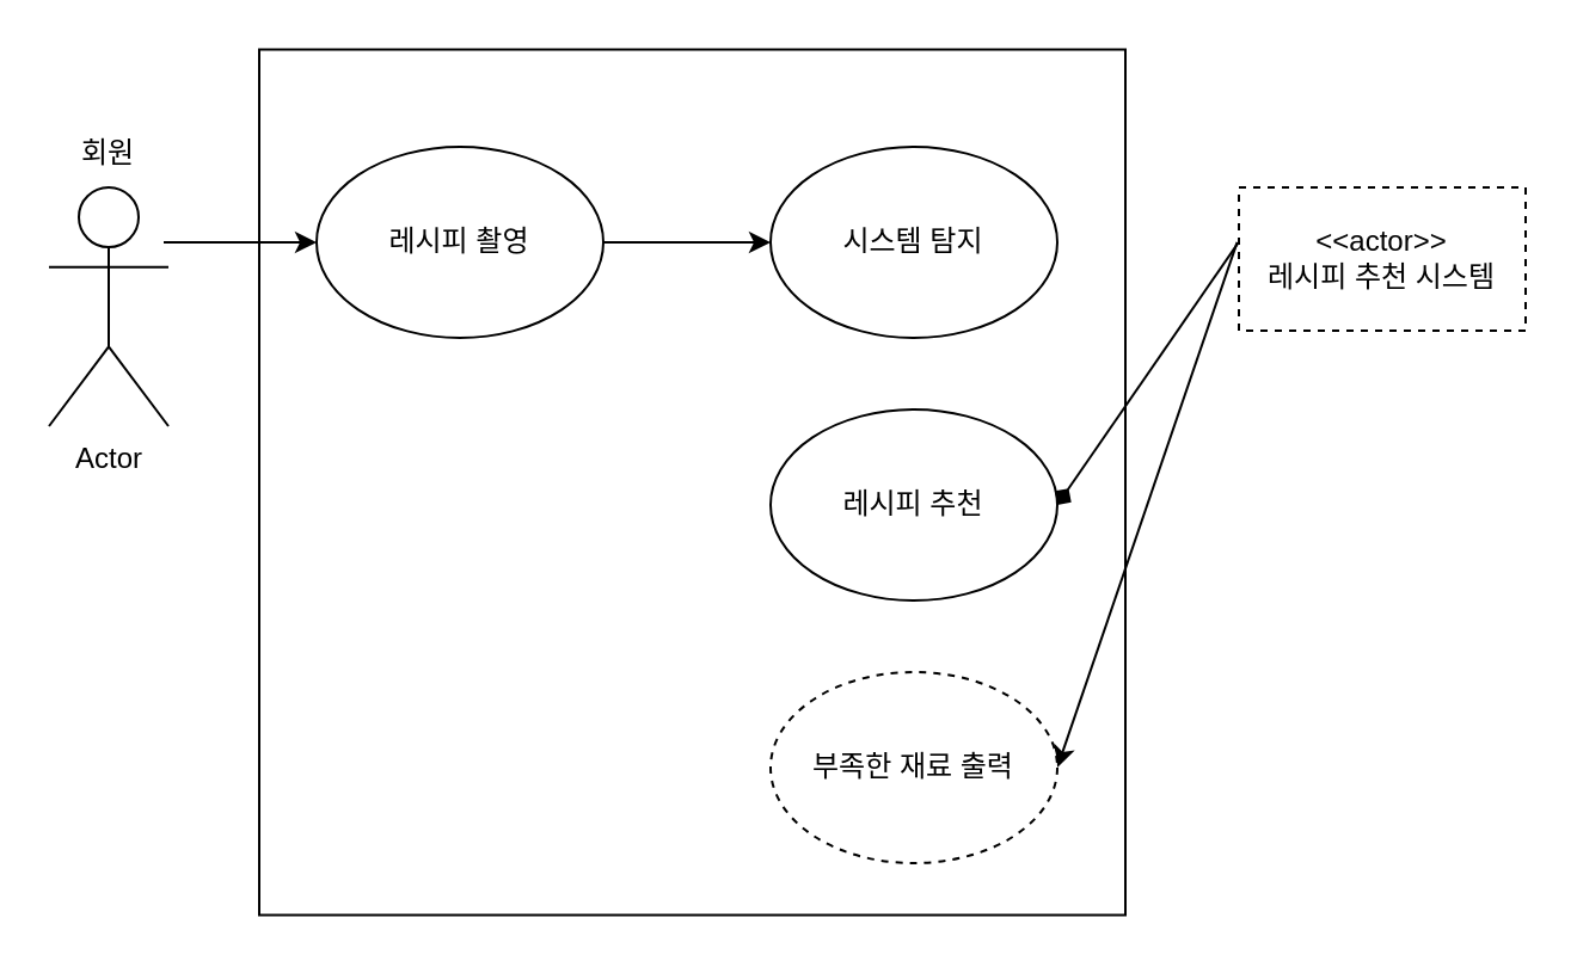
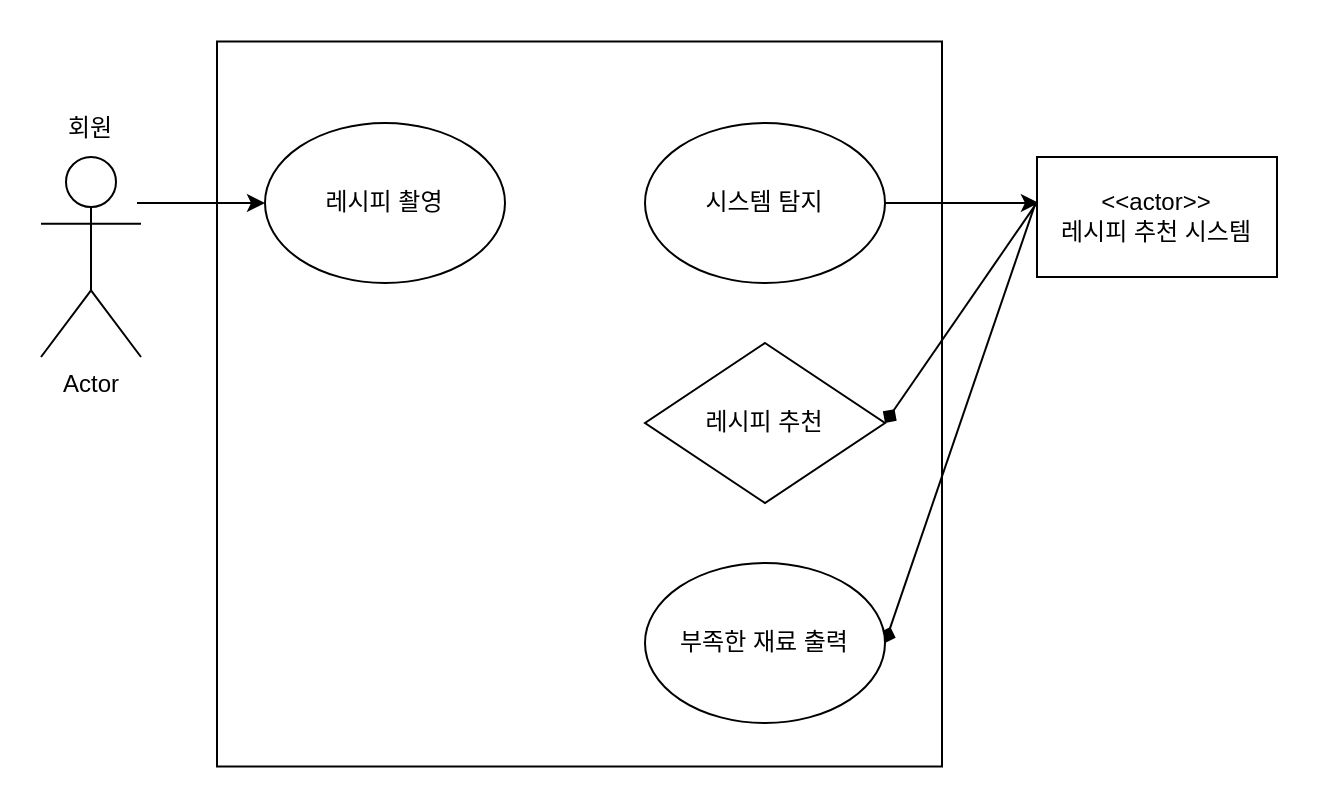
  <mxCell id="0" />
  <mxCell id="1" parent="0" />
  <mxCell id="2" value="" style="whiteSpace=wrap;html=1;aspect=fixed;" parent="1" vertex="1"><mxGeometry x="108" y="20.25" width="362.5" height="362.5" as="geometry" /></mxCell>
  <mxCell id="3" value="레시피 촬영" style="ellipse;whiteSpace=wrap;html=1;" parent="1" vertex="1"><mxGeometry x="132" y="61" width="120" height="80" as="geometry" /></mxCell>
  <mxCell id="4" value="시스템 탐지" style="ellipse;whiteSpace=wrap;html=1;" parent="1" vertex="1"><mxGeometry x="322" y="61" width="120" height="80" as="geometry" /></mxCell>
- <mxCell id="5" value="레시피 추천" style="ellipse;whiteSpace=wrap;html=1;" parent="1" vertex="1"><mxGeometry x="322" y="171" width="120" height="80" as="geometry" /></mxCell>
+ <mxCell id="5" value="레시피 추천" style="rhombus;whiteSpace=wrap;html=1;" parent="1" vertex="1"><mxGeometry x="322" y="171" width="120" height="80" as="geometry" /></mxCell>
  <mxCell id="6" value="" style="endArrow=classic;html=1;entryX=0;entryY=0.5;entryDx=0;entryDy=0;" parent="1" target="3" edge="1"><mxGeometry width="50" height="50" relative="1" as="geometry"><mxPoint x="68" y="101" as="sourcePoint" /><mxPoint x="322" y="201" as="targetPoint" /></mxGeometry></mxCell>
- <mxCell id="7" value="" style="endArrow=classic;html=1;exitX=1;exitY=0.5;exitDx=0;exitDy=0;" parent="1" source="3" target="4" edge="1"><mxGeometry width="50" height="50" relative="1" as="geometry"><mxPoint x="272" y="251" as="sourcePoint" /><mxPoint x="322" y="201" as="targetPoint" /></mxGeometry></mxCell>
+ <mxCell id="8" value="" style="endArrow=classic;html=1;exitX=1;exitY=0.5;exitDx=0;exitDy=0;entryX=0.008;entryY=0.383;entryDx=0;entryDy=0;entryPerimeter=0;" parent="1" source="4" target="10" edge="1"><mxGeometry width="50" height="50" relative="1" as="geometry"><mxPoint x="272" y="251" as="sourcePoint" /><mxPoint x="322" y="201" as="targetPoint" /></mxGeometry></mxCell>
  <mxCell id="9" value="" style="endArrow=diamond;html=1;entryX=1;entryY=0.5;entryDx=0;entryDy=0;exitX=-0.003;exitY=0.388;exitDx=0;exitDy=0;exitPerimeter=0;" parent="1" source="10" target="5" edge="1"><mxGeometry width="50" height="50" relative="1" as="geometry"><mxPoint x="521" y="103" as="sourcePoint" /><mxPoint x="322" y="201" as="targetPoint" /></mxGeometry></mxCell>
- <mxCell id="10" value="&amp;lt;&amp;lt;actor&amp;gt;&amp;gt;&lt;br&gt;레시피 추천 시스템" style="rounded=0;whiteSpace=wrap;html=1;dashed=1;" parent="1" vertex="1"><mxGeometry x="518" y="78" width="120" height="60" as="geometry" /></mxCell>
- <mxCell id="11" value="" style="endArrow=classic;html=1;entryX=1;entryY=0.5;entryDx=0;entryDy=0;exitX=-0.006;exitY=0.382;exitDx=0;exitDy=0;exitPerimeter=0;" parent="1" source="10" target="12" edge="1"><mxGeometry width="50" height="50" relative="1" as="geometry"><mxPoint x="272" y="241" as="sourcePoint" /><mxPoint x="322" y="191" as="targetPoint" /></mxGeometry></mxCell>
- <mxCell id="12" value="부족한 재료 출력" style="ellipse;whiteSpace=wrap;html=1;dashed=1;" parent="1" vertex="1"><mxGeometry x="322" y="281" width="120" height="80" as="geometry" /></mxCell>
+ <mxCell id="10" value="&amp;lt;&amp;lt;actor&amp;gt;&amp;gt;&lt;br&gt;레시피 추천 시스템" style="rounded=0;whiteSpace=wrap;html=1;" parent="1" vertex="1"><mxGeometry x="518" y="78" width="120" height="60" as="geometry" /></mxCell>
+ <mxCell id="11" value="" style="endArrow=diamond;html=1;entryX=1;entryY=0.5;entryDx=0;entryDy=0;exitX=-0.006;exitY=0.382;exitDx=0;exitDy=0;exitPerimeter=0;" parent="1" source="10" target="12" edge="1"><mxGeometry width="50" height="50" relative="1" as="geometry"><mxPoint x="272" y="241" as="sourcePoint" /><mxPoint x="322" y="191" as="targetPoint" /></mxGeometry></mxCell>
+ <mxCell id="12" value="부족한 재료 출력" style="ellipse;whiteSpace=wrap;html=1;" parent="1" vertex="1"><mxGeometry x="322" y="281" width="120" height="80" as="geometry" /></mxCell>
  <mxCell id="13" value="회원" style="text;html=1;strokeColor=none;fillColor=none;align=center;verticalAlign=middle;whiteSpace=wrap;rounded=0;" parent="1" vertex="1"><mxGeometry x="25" y="54" width="40" height="20" as="geometry" /></mxCell>
  <mxCell id="14" value="Actor" style="shape=umlActor;verticalLabelPosition=bottom;verticalAlign=top;html=1;outlineConnect=0;" parent="1" vertex="1"><mxGeometry x="20" y="78" width="50" height="100" as="geometry" /></mxCell>
